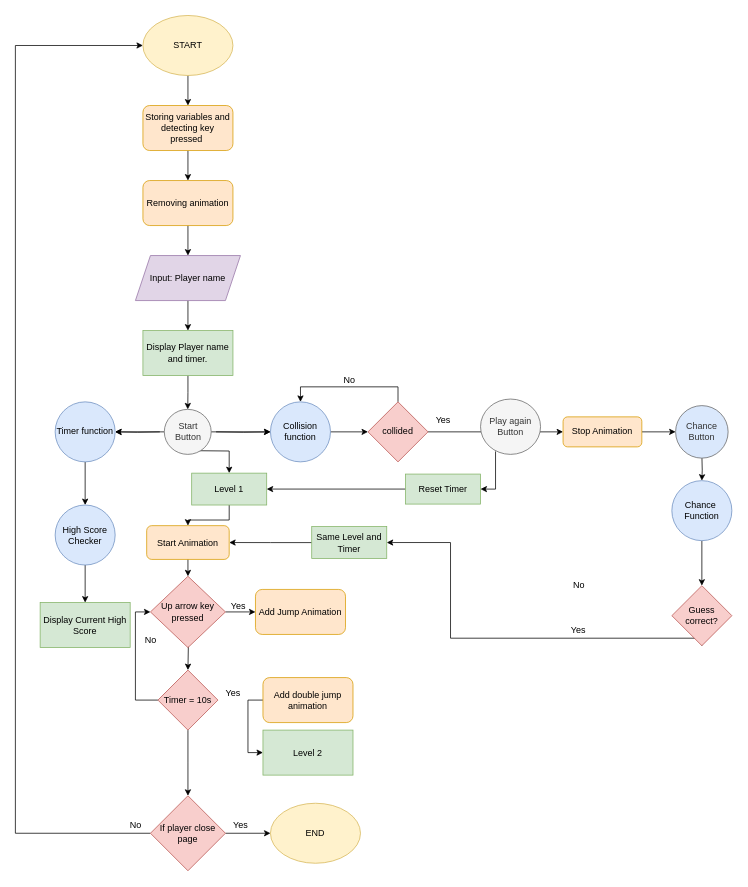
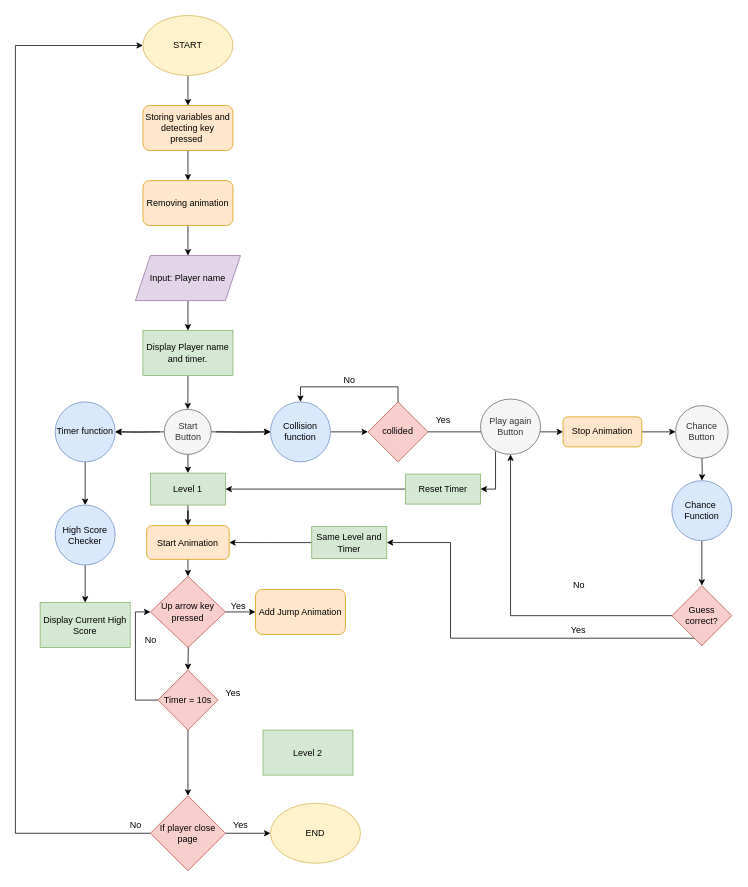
  <mxCell id="0" />
  <mxCell id="1" parent="0" />
  <mxCell id="2" style="edgeStyle=orthogonalEdgeStyle;rounded=0;orthogonalLoop=1;jettySize=auto;html=1;entryX=0.5;entryY=0;entryDx=0;entryDy=0;" parent="1" source="3" target="5" edge="1"><mxGeometry relative="1" as="geometry" /></mxCell>
  <mxCell id="3" value="START" style="ellipse;whiteSpace=wrap;html=1;fillColor=#fff2cc;strokeColor=#d6b656;" parent="1" vertex="1"><mxGeometry x="190" width="120" height="80" as="geometry" y="20" /></mxCell>
  <mxCell id="4" style="edgeStyle=orthogonalEdgeStyle;rounded=0;orthogonalLoop=1;jettySize=auto;html=1;entryX=0.5;entryY=0;entryDx=0;entryDy=0;" parent="1" source="5" target="7" edge="1"><mxGeometry relative="1" as="geometry" /></mxCell>
  <mxCell id="5" value="Storing variables and detecting key pressed&amp;nbsp;" style="rounded=1;whiteSpace=wrap;html=1;fillColor=#ffe6cc;strokeColor=#d79b00;" parent="1" vertex="1"><mxGeometry x="190" y="140" width="120" height="60" as="geometry" /></mxCell>
  <mxCell id="6" style="edgeStyle=orthogonalEdgeStyle;rounded=0;orthogonalLoop=1;jettySize=auto;html=1;entryX=0.5;entryY=0;entryDx=0;entryDy=0;" parent="1" source="7" target="9" edge="1"><mxGeometry relative="1" as="geometry" /></mxCell>
  <mxCell id="7" value="Removing animation" style="rounded=1;whiteSpace=wrap;html=1;fillColor=#ffe6cc;strokeColor=#d79b00;" parent="1" vertex="1"><mxGeometry x="190" y="240" width="120" height="60" as="geometry" /></mxCell>
  <mxCell id="8" style="edgeStyle=orthogonalEdgeStyle;rounded=0;orthogonalLoop=1;jettySize=auto;html=1;entryX=0.5;entryY=0;entryDx=0;entryDy=0;" parent="1" source="9" target="11" edge="1"><mxGeometry relative="1" as="geometry" /></mxCell>
  <mxCell id="9" value="Input: Player name" style="shape=parallelogram;perimeter=parallelogramPerimeter;whiteSpace=wrap;html=1;fixedSize=1;fillColor=#e1d5e7;strokeColor=#9673a6;" parent="1" vertex="1"><mxGeometry x="180" y="340" width="140" height="60" as="geometry" /></mxCell>
  <mxCell id="10" style="edgeStyle=orthogonalEdgeStyle;rounded=0;orthogonalLoop=1;jettySize=auto;html=1;exitX=0.5;exitY=1;exitDx=0;exitDy=0;" edge="1" parent="1" source="11" target="64"><mxGeometry relative="1" as="geometry" /></mxCell>
  <mxCell id="11" value="Display Player name and timer." style="rounded=0;whiteSpace=wrap;html=1;fillColor=#d5e8d4;strokeColor=#82b366;" parent="1" vertex="1"><mxGeometry x="190" y="440" width="120" height="60" as="geometry" /></mxCell>
  <mxCell id="12" style="edgeStyle=orthogonalEdgeStyle;rounded=0;orthogonalLoop=1;jettySize=auto;html=1;entryX=0.5;entryY=0;entryDx=0;entryDy=0;" parent="1" target="21" edge="1"><mxGeometry relative="1" as="geometry"><mxPoint x="250" y="832.5" as="sourcePoint" /></mxGeometry></mxCell>
  <mxCell id="13" style="edgeStyle=orthogonalEdgeStyle;rounded=0;orthogonalLoop=1;jettySize=auto;html=1;exitX=1;exitY=0.5;exitDx=0;exitDy=0;entryX=0;entryY=0.5;entryDx=0;entryDy=0;" parent="1" source="14" target="17" edge="1"><mxGeometry relative="1" as="geometry" /></mxCell>
  <mxCell id="14" value="Up arrow key pressed" style="rhombus;whiteSpace=wrap;html=1;fillColor=#f8cecc;strokeColor=#b85450;" parent="1" vertex="1"><mxGeometry x="200" y="767.5" width="100" height="95" as="geometry" /></mxCell>
  <mxCell id="15" style="edgeStyle=orthogonalEdgeStyle;rounded=0;orthogonalLoop=1;jettySize=auto;html=1;exitX=0.5;exitY=1;exitDx=0;exitDy=0;entryX=0.5;entryY=0;entryDx=0;entryDy=0;" edge="1" parent="1" source="16" target="68"><mxGeometry relative="1" as="geometry" /></mxCell>
  <mxCell id="16" value="Timer function" style="ellipse;whiteSpace=wrap;html=1;aspect=fixed;fillColor=#dae8fc;strokeColor=#6c8ebf;" parent="1" vertex="1"><mxGeometry x="73" y="535" width="80" height="80" as="geometry" /></mxCell>
  <mxCell id="17" value="Add Jump Animation" style="rounded=1;whiteSpace=wrap;html=1;fillColor=#ffe6cc;strokeColor=#d79b00;" parent="1" vertex="1"><mxGeometry x="340" y="785" width="120" height="60" as="geometry" /></mxCell>
  <mxCell id="18" value="Yes" style="text;html=1;align=center;verticalAlign=middle;resizable=0;points=[];autosize=1;" parent="1" vertex="1"><mxGeometry x="297" y="797" width="40" height="20" as="geometry" /></mxCell>
  <mxCell id="19" style="edgeStyle=orthogonalEdgeStyle;rounded=0;orthogonalLoop=1;jettySize=auto;html=1;" parent="1" source="21" edge="1"><mxGeometry relative="1" as="geometry"><mxPoint x="200" y="815" as="targetPoint" /><Array as="points"><mxPoint x="180" y="933" /><mxPoint x="180" y="815" /><mxPoint x="200" y="815" /></Array></mxGeometry></mxCell>
  <mxCell id="20" style="edgeStyle=orthogonalEdgeStyle;rounded=0;orthogonalLoop=1;jettySize=auto;html=1;" parent="1" source="21" edge="1"><mxGeometry relative="1" as="geometry"><mxPoint x="250" y="1060" as="targetPoint" /></mxGeometry></mxCell>
  <mxCell id="21" value="Timer = 10s" style="rhombus;whiteSpace=wrap;html=1;fillColor=#f8cecc;strokeColor=#b85450;" parent="1" vertex="1"><mxGeometry x="210" y="892.5" width="80" height="80" as="geometry" /></mxCell>
  <mxCell id="22" value="No" style="text;html=1;align=center;verticalAlign=middle;resizable=0;points=[];autosize=1;" parent="1" vertex="1"><mxGeometry x="185" y="842.5" width="30" height="20" as="geometry" /></mxCell>
- <mxCell id="23" style="edgeStyle=orthogonalEdgeStyle;rounded=0;orthogonalLoop=1;jettySize=auto;html=1;exitX=0;exitY=0.5;exitDx=0;exitDy=0;entryX=0;entryY=0.5;entryDx=0;entryDy=0;" parent="1" source="24" target="26" edge="1"><mxGeometry relative="1" as="geometry" /></mxCell>
- <mxCell id="24" value="Add double jump animation" style="rounded=1;whiteSpace=wrap;html=1;fillColor=#ffe6cc;strokeColor=#d79b00;" parent="1" vertex="1"><mxGeometry x="350" y="902.5" width="120" height="60" as="geometry" /></mxCell>
  <mxCell id="25" value="Yes" style="text;html=1;align=center;verticalAlign=middle;resizable=0;points=[];autosize=1;" parent="1" vertex="1"><mxGeometry x="290" y="912.5" width="40" height="20" as="geometry" /></mxCell>
  <mxCell id="26" value="Level 2" style="rounded=0;whiteSpace=wrap;html=1;fillColor=#d5e8d4;strokeColor=#82b366;" parent="1" vertex="1"><mxGeometry x="350" y="972.5" width="120" height="60" as="geometry" /></mxCell>
  <mxCell id="27" style="edgeStyle=orthogonalEdgeStyle;rounded=0;orthogonalLoop=1;jettySize=auto;html=1;entryX=0;entryY=0.5;entryDx=0;entryDy=0;" parent="1" target="31" edge="1"><mxGeometry relative="1" as="geometry"><mxPoint x="287.5" y="575" as="sourcePoint" /></mxGeometry></mxCell>
  <mxCell id="28" style="edgeStyle=orthogonalEdgeStyle;rounded=0;orthogonalLoop=1;jettySize=auto;html=1;entryX=1;entryY=0.5;entryDx=0;entryDy=0;" parent="1" target="16" edge="1"><mxGeometry relative="1" as="geometry"><mxPoint x="212.5" y="575" as="sourcePoint" /></mxGeometry></mxCell>
  <mxCell id="29" style="edgeStyle=orthogonalEdgeStyle;rounded=0;orthogonalLoop=1;jettySize=auto;html=1;entryX=0.5;entryY=0;entryDx=0;entryDy=0;" parent="1" target="53" edge="1"><mxGeometry relative="1" as="geometry"><mxPoint x="250" y="600" as="sourcePoint" /></mxGeometry></mxCell>
  <mxCell id="30" style="edgeStyle=orthogonalEdgeStyle;rounded=0;orthogonalLoop=1;jettySize=auto;html=1;entryX=0;entryY=0.5;entryDx=0;entryDy=0;" parent="1" source="31" target="34" edge="1"><mxGeometry relative="1" as="geometry" /></mxCell>
  <mxCell id="31" value="Collision function" style="ellipse;whiteSpace=wrap;html=1;aspect=fixed;fillColor=#dae8fc;strokeColor=#6c8ebf;" parent="1" vertex="1"><mxGeometry x="360" y="535" width="80" height="80" as="geometry" /></mxCell>
  <mxCell id="32" style="edgeStyle=orthogonalEdgeStyle;rounded=0;orthogonalLoop=1;jettySize=auto;html=1;exitX=0.5;exitY=0;exitDx=0;exitDy=0;entryX=0.5;entryY=0;entryDx=0;entryDy=0;" parent="1" source="34" target="31" edge="1"><mxGeometry relative="1" as="geometry" /></mxCell>
  <mxCell id="33" style="edgeStyle=orthogonalEdgeStyle;rounded=0;orthogonalLoop=1;jettySize=auto;html=1;entryX=0;entryY=0.5;entryDx=0;entryDy=0;" parent="1" source="34" target="41" edge="1"><mxGeometry relative="1" as="geometry" /></mxCell>
  <mxCell id="34" value="collided" style="rhombus;whiteSpace=wrap;html=1;fillColor=#f8cecc;strokeColor=#b85450;" parent="1" vertex="1"><mxGeometry x="490" y="535" width="80" height="80" as="geometry" /></mxCell>
  <mxCell id="35" value="No" style="text;html=1;align=center;verticalAlign=middle;resizable=0;points=[];autosize=1;" parent="1" vertex="1"><mxGeometry x="450" y="496" width="30" height="20" as="geometry" /></mxCell>
  <mxCell id="36" value="Yes" style="text;html=1;align=center;verticalAlign=middle;resizable=0;points=[];autosize=1;" parent="1" vertex="1"><mxGeometry x="570" y="550" width="40" height="20" as="geometry" /></mxCell>
  <mxCell id="37" style="edgeStyle=orthogonalEdgeStyle;rounded=0;orthogonalLoop=1;jettySize=auto;html=1;exitX=0.25;exitY=0.946;exitDx=0;exitDy=0;entryX=1;entryY=0.5;entryDx=0;entryDy=0;exitPerimeter=0;" parent="1" source="65" target="49" edge="1"><mxGeometry relative="1" as="geometry"><mxPoint x="675" y="605" as="sourcePoint" /><Array as="points"><mxPoint x="660" y="651" /></Array></mxGeometry></mxCell>
  <mxCell id="38" style="edgeStyle=orthogonalEdgeStyle;rounded=0;orthogonalLoop=1;jettySize=auto;html=1;exitX=0.5;exitY=1;exitDx=0;exitDy=0;entryX=0.5;entryY=0;entryDx=0;entryDy=0;" parent="1" target="14" edge="1"><mxGeometry relative="1" as="geometry"><mxPoint x="250" y="740" as="sourcePoint" /></mxGeometry></mxCell>
  <mxCell id="39" value="Start Animation" style="rounded=1;whiteSpace=wrap;html=1;fillColor=#ffe6cc;strokeColor=#d79b00;" parent="1" vertex="1"><mxGeometry x="195" y="700" width="110" height="45" as="geometry" /></mxCell>
  <mxCell id="40" style="edgeStyle=orthogonalEdgeStyle;rounded=0;orthogonalLoop=1;jettySize=auto;html=1;entryX=0;entryY=0.5;entryDx=0;entryDy=0;" parent="1" source="41" target="66" edge="1"><mxGeometry relative="1" as="geometry"><mxPoint x="890" y="575" as="targetPoint" /></mxGeometry></mxCell>
  <mxCell id="41" value="Stop Animation" style="rounded=1;whiteSpace=wrap;html=1;fillColor=#ffe6cc;strokeColor=#d79b00;" parent="1" vertex="1"><mxGeometry x="750" y="555" width="105" height="40" as="geometry" /></mxCell>
  <mxCell id="42" style="edgeStyle=orthogonalEdgeStyle;rounded=0;orthogonalLoop=1;jettySize=auto;html=1;" parent="1" target="44" edge="1"><mxGeometry relative="1" as="geometry"><mxPoint x="935" y="605" as="sourcePoint" /></mxGeometry></mxCell>
  <mxCell id="43" style="edgeStyle=orthogonalEdgeStyle;rounded=0;orthogonalLoop=1;jettySize=auto;html=1;entryX=0.5;entryY=0;entryDx=0;entryDy=0;" parent="1" source="44" target="47" edge="1"><mxGeometry relative="1" as="geometry" /></mxCell>
  <mxCell id="44" value="Chance&amp;nbsp;&lt;br&gt;Function" style="ellipse;whiteSpace=wrap;html=1;aspect=fixed;fillColor=#dae8fc;strokeColor=#6c8ebf;" parent="1" vertex="1"><mxGeometry x="895" y="640" width="80" height="80" as="geometry" /></mxCell>
+ <mxCell id="45" style="edgeStyle=orthogonalEdgeStyle;rounded=0;orthogonalLoop=1;jettySize=auto;html=1;entryX=0.5;entryY=1;entryDx=0;entryDy=0;" parent="1" source="47" target="65" edge="1"><mxGeometry relative="1" as="geometry"><mxPoint x="686.25" y="605" as="targetPoint" /></mxGeometry></mxCell>
  <mxCell id="46" style="edgeStyle=orthogonalEdgeStyle;rounded=0;orthogonalLoop=1;jettySize=auto;html=1;exitX=0.5;exitY=1;exitDx=0;exitDy=0;entryX=1;entryY=0.5;entryDx=0;entryDy=0;" parent="1" source="47" target="55" edge="1"><mxGeometry relative="1" as="geometry"><mxPoint x="580" y="830" as="targetPoint" /><Array as="points"><mxPoint x="935" y="850" /><mxPoint x="600" y="850" /><mxPoint x="600" y="723" /></Array></mxGeometry></mxCell>
  <mxCell id="47" value="Guess correct?" style="rhombus;whiteSpace=wrap;html=1;fillColor=#f8cecc;strokeColor=#b85450;" parent="1" vertex="1"><mxGeometry x="895" y="780" width="80" height="80" as="geometry" /></mxCell>
  <mxCell id="48" style="edgeStyle=orthogonalEdgeStyle;rounded=0;orthogonalLoop=1;jettySize=auto;html=1;exitX=0;exitY=0.5;exitDx=0;exitDy=0;entryX=1;entryY=0.5;entryDx=0;entryDy=0;" parent="1" source="49" target="53" edge="1"><mxGeometry relative="1" as="geometry" /></mxCell>
  <mxCell id="49" value="Reset Timer" style="rounded=0;whiteSpace=wrap;html=1;fillColor=#d5e8d4;strokeColor=#82b366;" parent="1" vertex="1"><mxGeometry x="540" y="631.25" width="100" height="40" as="geometry" /></mxCell>
  <mxCell id="50" value="No" style="text;html=1;align=center;verticalAlign=middle;resizable=0;points=[];autosize=1;" parent="1" vertex="1"><mxGeometry x="756" y="769.5" width="30" height="20" as="geometry" /></mxCell>
  <mxCell id="51" value="Yes" style="text;html=1;align=center;verticalAlign=middle;resizable=0;points=[];autosize=1;" parent="1" vertex="1"><mxGeometry x="750" y="830" width="40" height="20" as="geometry" /></mxCell>
  <mxCell id="52" style="edgeStyle=orthogonalEdgeStyle;rounded=0;orthogonalLoop=1;jettySize=auto;html=1;entryX=0.5;entryY=0;entryDx=0;entryDy=0;" parent="1" source="53" target="39" edge="1"><mxGeometry relative="1" as="geometry" /></mxCell>
- <mxCell id="53" value="Level 1" style="rounded=0;whiteSpace=wrap;html=1;fillColor=#d5e8d4;strokeColor=#82b366;" parent="1" vertex="1"><mxGeometry x="255" y="630" width="100" height="42.5" as="geometry" /></mxCell>
+ <mxCell id="53" value="Level 1" style="rounded=0;whiteSpace=wrap;html=1;fillColor=#d5e8d4;strokeColor=#82b366;" parent="1" vertex="1"><mxGeometry x="200" y="630" width="100" height="42.5" as="geometry" /></mxCell>
  <mxCell id="54" style="edgeStyle=orthogonalEdgeStyle;rounded=0;orthogonalLoop=1;jettySize=auto;html=1;entryX=1;entryY=0.5;entryDx=0;entryDy=0;" parent="1" source="55" target="39" edge="1"><mxGeometry relative="1" as="geometry" /></mxCell>
  <mxCell id="55" value="Same Level and Timer" style="rounded=0;whiteSpace=wrap;html=1;fillColor=#d5e8d4;strokeColor=#82b366;" parent="1" vertex="1"><mxGeometry x="415" y="701.25" width="100" height="42.5" as="geometry" /></mxCell>
  <mxCell id="56" style="edgeStyle=orthogonalEdgeStyle;rounded=0;orthogonalLoop=1;jettySize=auto;html=1;" parent="1" source="58" edge="1"><mxGeometry relative="1" as="geometry"><mxPoint x="360" y="1110" as="targetPoint" /></mxGeometry></mxCell>
  <mxCell id="57" style="edgeStyle=orthogonalEdgeStyle;rounded=0;orthogonalLoop=1;jettySize=auto;html=1;entryX=0;entryY=0.5;entryDx=0;entryDy=0;" parent="1" source="58" edge="1" target="3"><mxGeometry relative="1" as="geometry"><Array as="points"><mxPoint x="20" y="1110" /><mxPoint x="20" y="60" /></Array><mxPoint x="20" y="60" as="targetPoint" /></mxGeometry></mxCell>
  <mxCell id="58" value="If player close page" style="rhombus;whiteSpace=wrap;html=1;fillColor=#f8cecc;strokeColor=#b85450;" parent="1" vertex="1"><mxGeometry x="200" y="1060" width="100" height="100" as="geometry" /></mxCell>
  <mxCell id="59" value="Yes" style="text;html=1;align=center;verticalAlign=middle;resizable=0;points=[];autosize=1;" parent="1" vertex="1"><mxGeometry x="300" y="1090" width="40" height="20" as="geometry" /></mxCell>
  <mxCell id="60" value="END" style="ellipse;whiteSpace=wrap;html=1;fillColor=#fff2cc;strokeColor=#d6b656;" parent="1" vertex="1"><mxGeometry x="360" y="1070" width="120" height="80" as="geometry" /></mxCell>
  <mxCell id="61" value="No" style="text;html=1;align=center;verticalAlign=middle;resizable=0;points=[];autosize=1;" parent="1" vertex="1"><mxGeometry x="165" y="1090" width="30" height="20" as="geometry" /></mxCell>
  <mxCell id="62" style="edgeStyle=orthogonalEdgeStyle;rounded=0;orthogonalLoop=1;jettySize=auto;html=1;exitX=0;exitY=0.5;exitDx=0;exitDy=0;entryX=1;entryY=0.5;entryDx=0;entryDy=0;" edge="1" parent="1" source="64" target="16"><mxGeometry relative="1" as="geometry" /></mxCell>
  <mxCell id="63" style="edgeStyle=orthogonalEdgeStyle;rounded=0;orthogonalLoop=1;jettySize=auto;html=1;exitX=1;exitY=0.5;exitDx=0;exitDy=0;entryX=0;entryY=0.5;entryDx=0;entryDy=0;" edge="1" parent="1" source="64" target="31"><mxGeometry relative="1" as="geometry" /></mxCell>
  <mxCell id="64" value="Start Button" style="ellipse;whiteSpace=wrap;html=1;fillColor=#f5f5f5;strokeColor=#666666;fontColor=#333333;" vertex="1" parent="1"><mxGeometry x="218.5" y="545" width="62.5" height="60" as="geometry" /></mxCell>
  <mxCell id="65" value="Play again Button" style="ellipse;whiteSpace=wrap;html=1;fillColor=#f5f5f5;strokeColor=#666666;fontColor=#333333;" vertex="1" parent="1"><mxGeometry x="640" y="531.25" width="80" height="73.75" as="geometry" /></mxCell>
- <mxCell id="66" value="Chance Button" style="ellipse;whiteSpace=wrap;html=1;aspect=fixed;fillColor=#dae8fc;strokeColor=#666666;fontColor=#333333;" vertex="1" parent="1"><mxGeometry x="900" y="540" width="70" height="70" as="geometry" /></mxCell>
+ <mxCell id="66" value="Chance Button" style="ellipse;whiteSpace=wrap;html=1;aspect=fixed;fillColor=#f5f5f5;strokeColor=#666666;fontColor=#333333;" vertex="1" parent="1"><mxGeometry x="900" y="540" width="70" height="70" as="geometry" /></mxCell>
  <mxCell id="67" style="edgeStyle=orthogonalEdgeStyle;rounded=0;orthogonalLoop=1;jettySize=auto;html=1;exitX=0.5;exitY=1;exitDx=0;exitDy=0;entryX=0.5;entryY=0;entryDx=0;entryDy=0;" edge="1" parent="1" source="68" target="69"><mxGeometry relative="1" as="geometry" /></mxCell>
  <mxCell id="68" value="High Score&lt;br&gt;Checker" style="ellipse;whiteSpace=wrap;html=1;aspect=fixed;fillColor=#dae8fc;strokeColor=#6c8ebf;" vertex="1" parent="1"><mxGeometry x="73" y="672.5" width="80" height="80" as="geometry" /></mxCell>
  <mxCell id="69" value="Display Current High Score" style="rounded=0;whiteSpace=wrap;html=1;fillColor=#d5e8d4;strokeColor=#82b366;" vertex="1" parent="1"><mxGeometry x="53" y="802.5" width="120" height="60" as="geometry" /></mxCell>
